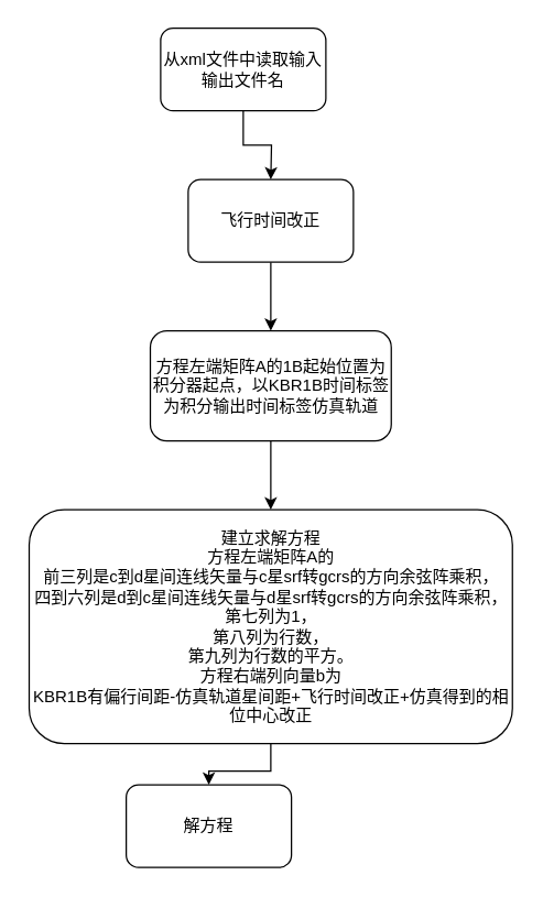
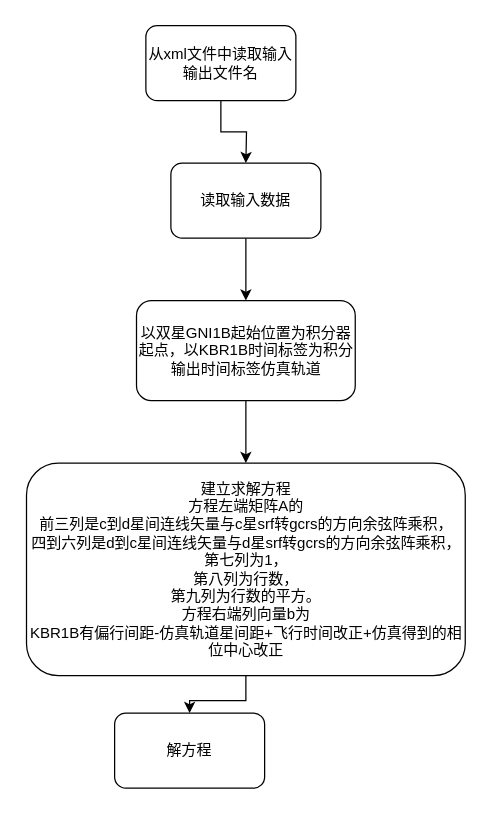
  <mxCell id="0" />
  <mxCell id="1" parent="0" />
  <mxCell id="2" style="edgeStyle=orthogonalEdgeStyle;rounded=0;orthogonalLoop=1;jettySize=auto;html=1;exitX=0.5;exitY=1;exitDx=0;exitDy=0;" edge="1" parent="1" source="3"><mxGeometry relative="1" as="geometry"><mxPoint x="196" y="130" as="targetPoint" /></mxGeometry></mxCell>
  <mxCell id="3" value="从xml文件中读取输入输出文件名" style="rounded=1;whiteSpace=wrap;html=1;" vertex="1" parent="1"><mxGeometry x="116" y="20" width="120" height="60" as="geometry" /></mxCell>
  <mxCell id="4" style="edgeStyle=orthogonalEdgeStyle;rounded=0;orthogonalLoop=1;jettySize=auto;html=1;" edge="1" parent="1" source="5"><mxGeometry relative="1" as="geometry"><mxPoint x="196" y="240" as="targetPoint" /></mxGeometry></mxCell>
- <mxCell id="5" value="飞行时间改正" style="rounded=1;whiteSpace=wrap;html=1;" vertex="1" parent="1"><mxGeometry x="136" y="130" width="120" height="60" as="geometry" /></mxCell>
+ <mxCell id="5" value="读取输入数据" style="rounded=1;whiteSpace=wrap;html=1;" vertex="1" parent="1"><mxGeometry x="136" y="130" width="120" height="60" as="geometry" /></mxCell>
  <mxCell id="6" style="edgeStyle=orthogonalEdgeStyle;rounded=0;orthogonalLoop=1;jettySize=auto;html=1;" edge="1" parent="1" source="7"><mxGeometry relative="1" as="geometry"><mxPoint x="196" y="370" as="targetPoint" /></mxGeometry></mxCell>
- <mxCell id="7" value="方程左端矩阵A的1B起始位置为积分器起点，以KBR1B时间标签为积分输出时间标签仿真轨道" style="rounded=1;whiteSpace=wrap;html=1;" vertex="1" parent="1"><mxGeometry x="108.5" y="240" width="175" height="80" as="geometry" /></mxCell>
+ <mxCell id="7" value="以双星GNI1B起始位置为积分器起点，以KBR1B时间标签为积分输出时间标签仿真轨道" style="rounded=1;whiteSpace=wrap;html=1;" vertex="1" parent="1"><mxGeometry x="108.5" y="240" width="175" height="80" as="geometry" /></mxCell>
  <mxCell id="8" value="" style="edgeStyle=orthogonalEdgeStyle;rounded=0;orthogonalLoop=1;jettySize=auto;html=1;" edge="1" parent="1" source="9" target="10"><mxGeometry relative="1" as="geometry" /></mxCell>
  <mxCell id="9" value="建立求解方程&lt;br&gt;方程左端矩阵A的&lt;br&gt;前三列是c到d星间连线矢量与c星srf转gcrs的方向余弦阵乘积，&lt;br&gt;四到六列是d到c星间连线矢量与d星srf转gcrs的方向余弦阵乘积，&lt;br&gt;第七列为1，&lt;br&gt;第八列为行数，&lt;br&gt;第九列为行数的平方。&lt;br&gt;方程右端列向量b为&lt;br&gt;KBR1B有偏行间距-仿真轨道星间距+飞行时间改正+仿真得到的相位中心改正" style="rounded=1;whiteSpace=wrap;html=1;" vertex="1" parent="1"><mxGeometry x="20.5" y="370" width="351" height="170" as="geometry" /></mxCell>
  <mxCell id="10" value="解方程" style="whiteSpace=wrap;html=1;rounded=1;" vertex="1" parent="1"><mxGeometry x="91" y="570" width="120" height="60" as="geometry" /></mxCell>
